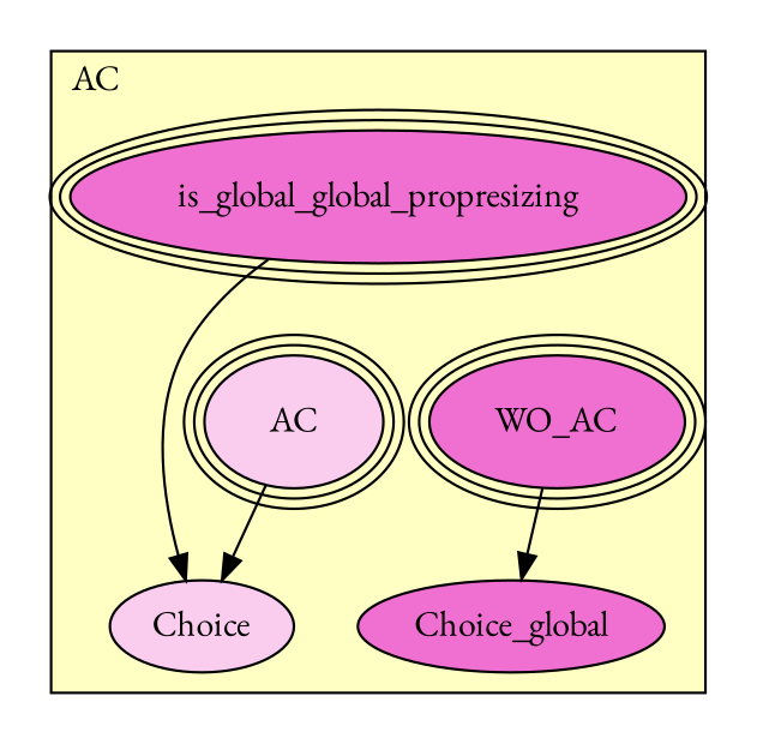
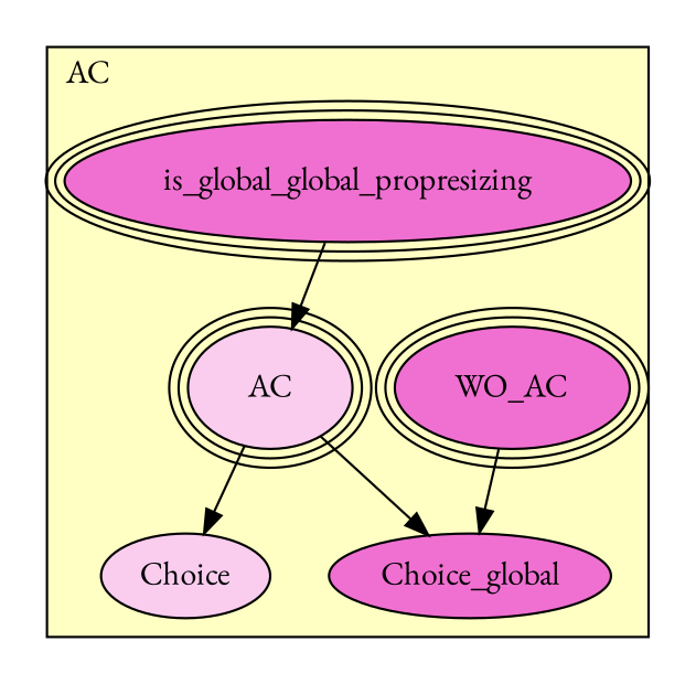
  digraph {
    fontname="EB Garamond"
    node [fillcolor="#F070D1" fontname="EB Garamond" peripheries=3 style=filled]
    edge [fontname="EB Garamond"]
    n1 [label=WO_AC]
    n2 [label=is_global_global_propresizing]
    n3 [fillcolor="#FACDEF" label=AC]
    n4 [label=Choice_global peripheries=""]
    n5 [fillcolor="#FACDEF" label=Choice peripheries=""]
    subgraph cluster_1 {
      fillcolor="#FFFFC3"
      label=AC
      labeljust=l
      style=filled
      n1
      n2
      n3
      n4
      n5
    }
    n1 -> n4
-   n2 -> n5
+   n2 -> n3
+   n3 -> n4
    n3 -> n5
  }
